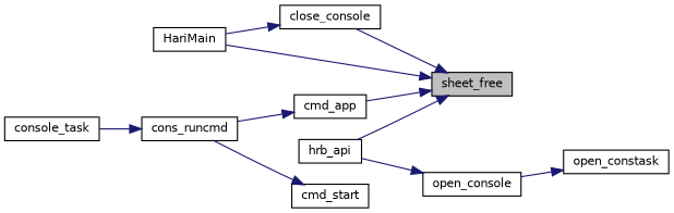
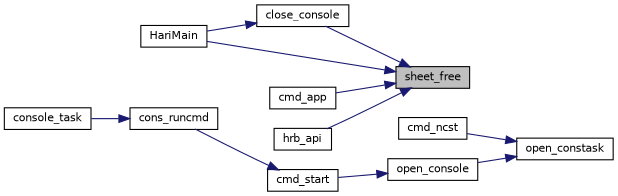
  digraph {
    rankdir=RL
    node [color=black fillcolor=white fontname=Helvetica fontsize=10 shape=record style=filled]
    edge [color=midnightblue dir=back fontname=Helvetica fontsize=10 labelfontname=Helvetica labelfontsize=10 style=solid]
    n1 [fillcolor=grey75 fontcolor=black height=0.2 label=sheet_free width=0.4]
    n2 [height=0.2 label=close_console width=0.4]
    n3 [height=0.2 label=HariMain width=0.4]
    n4 [height=0.2 label=cmd_app width=0.4]
    n5 [height=0.2 label=hrb_api width=0.4]
    n6 [height=0.2 label=cons_runcmd width=0.4]
    n7 [height=0.2 label=console_task width=0.4]
    n8 [height=0.2 label=open_constask width=0.4]
+   n9 [height=0.2 label=cmd_ncst width=0.4]
    n10 [height=0.2 label=open_console width=0.4]
    n11 [height=0.2 label=cmd_start width=0.4]
    n1 -> n2
    n1 -> n3
    n1 -> n4
    n1 -> n5
    n2 -> n3
-   n4 -> n6
    n6 -> n7
+   n8 -> n9
    n8 -> n10
-   n10 -> n5
+   n10 -> n11
    n11 -> n6
  }
